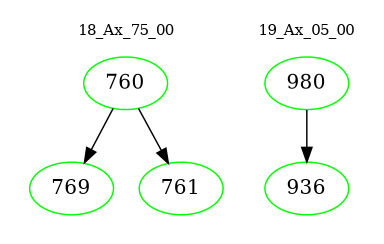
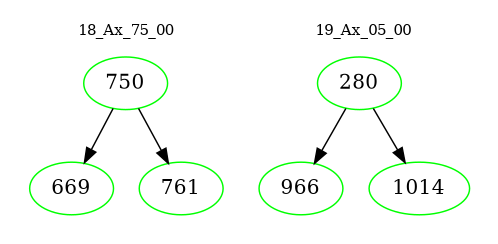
  digraph {
    node [color=green]
    edge [color=black]
-   n1 [label=760]
-   n2 [label=769]
+   n1 [label=750]
+   n2 [label=669]
    n3 [label=761]
-   n4 [label=980]
-   n5 [label=936]
+   n4 [label=280]
+   n5 [label=966]
+   n6 [label=1014]
    subgraph cluster_1 {
      color=white
      fontsize=10
      label="18_Ax_75_00"
      n1
      n2
      n3
    }
    subgraph cluster_2 {
      color=white
      fontsize=10
      label="19_Ax_05_00"
      n4
      n5
+     n6
    }
    n1 -> n2
    n1 -> n3
    n4 -> n5
+   n4 -> n6
  }
